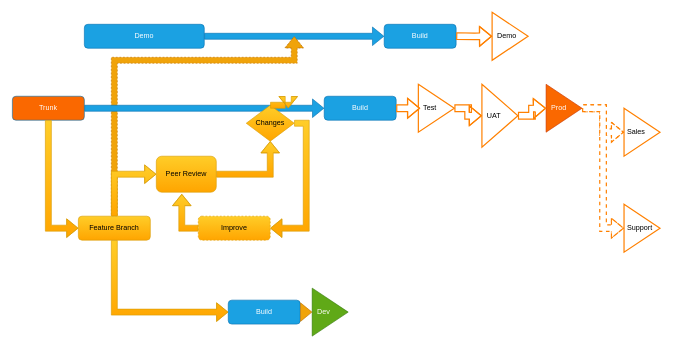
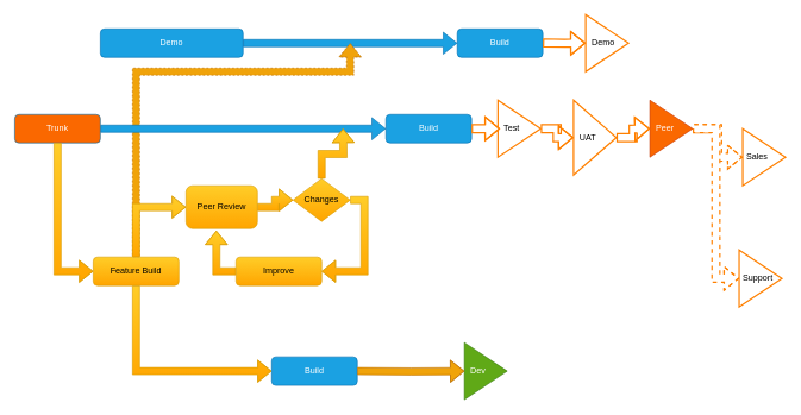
  <mxCell id="0" />
  <mxCell id="1" parent="0" />
  <mxCell id="2" style="edgeStyle=orthogonalEdgeStyle;rounded=0;orthogonalLoop=1;jettySize=auto;html=1;exitX=1;exitY=0.5;exitDx=0;exitDy=0;strokeWidth=1;shape=flexArrow;entryX=0;entryY=0.5;entryDx=0;entryDy=0;fillColor=#1ba1e2;strokeColor=#006EAF;" edge="1" parent="1" source="5" target="12"><mxGeometry relative="1" as="geometry"><mxPoint x="210" y="490" as="sourcePoint" /><mxPoint x="470" y="610" as="targetPoint" /></mxGeometry></mxCell>
  <mxCell id="3" style="edgeStyle=orthogonalEdgeStyle;rounded=0;orthogonalLoop=1;jettySize=auto;html=1;strokeWidth=1;shape=flexArrow;dashed=1;fillColor=#f0a30a;strokeColor=#BD7000;" edge="1" parent="1"><mxGeometry relative="1" as="geometry"><mxPoint x="190" y="360" as="sourcePoint" /><mxPoint x="490" y="60" as="targetPoint" /><Array as="points"><mxPoint x="190" y="100" /><mxPoint x="490" y="100" /></Array></mxGeometry></mxCell>
- <mxCell id="4" value="Feature Branch" style="rounded=1;whiteSpace=wrap;html=1;fontSize=12;glass=0;strokeWidth=1;shadow=0;fillColor=#ffcd28;strokeColor=#d79b00;gradientColor=#ffa500;" vertex="1" parent="1"><mxGeometry x="130" y="360" width="120" height="40" as="geometry" /></mxCell>
+ <mxCell id="4" value="Feature Build" style="rounded=1;whiteSpace=wrap;html=1;fontSize=12;glass=0;strokeWidth=1;shadow=0;fillColor=#ffcd28;strokeColor=#d79b00;gradientColor=#ffa500;" vertex="1" parent="1"><mxGeometry x="130" y="360" width="120" height="40" as="geometry" /></mxCell>
  <mxCell id="5" value="Demo" style="rounded=1;whiteSpace=wrap;html=1;fontSize=12;glass=0;strokeWidth=1;shadow=0;fillColor=#1ba1e2;strokeColor=#006EAF;fontColor=#ffffff;" vertex="1" parent="1"><mxGeometry x="140" y="40" width="200" height="40" as="geometry" /></mxCell>
- <mxCell id="6" value="&amp;nbsp; Prod&amp;nbsp;&amp;nbsp;" style="triangle;whiteSpace=wrap;html=1;fillColor=#fa6800;strokeColor=#C73500;fontColor=#ffffff;align=left;" vertex="1" parent="1"><mxGeometry x="910" y="140" width="60" height="80" as="geometry" /></mxCell>
+ <mxCell id="6" value="&amp;nbsp; Peer&amp;nbsp;&amp;nbsp;" style="triangle;whiteSpace=wrap;html=1;fillColor=#fa6800;strokeColor=#C73500;fontColor=#ffffff;align=left;" vertex="1" parent="1"><mxGeometry x="910" y="140" width="60" height="80" as="geometry" /></mxCell>
  <mxCell id="7" value="&amp;nbsp;Sales&amp;nbsp;&amp;nbsp;" style="triangle;whiteSpace=wrap;html=1;align=left;fontSize=12;strokeColor=#FF8000;strokeWidth=2;" vertex="1" parent="1"><mxGeometry x="1040" y="180" width="60" height="80" as="geometry" /></mxCell>
- <mxCell id="8" value="&amp;nbsp;Support&amp;nbsp;&amp;nbsp;" style="triangle;whiteSpace=wrap;html=1;align=left;fontSize=12;strokeColor=#FF8000;strokeWidth=2;" vertex="1" parent="1"><mxGeometry x="1040" y="340" width="60" height="80" as="geometry" /></mxCell>
+ <mxCell id="8" value="&amp;nbsp;Support&amp;nbsp;&amp;nbsp;" style="triangle;whiteSpace=wrap;html=1;align=left;fontSize=12;strokeColor=#FF8000;strokeWidth=2;" vertex="1" parent="1"><mxGeometry x="1035" y="350" width="60" height="80" as="geometry" /></mxCell>
  <mxCell id="9" value="&amp;nbsp; Demo&amp;nbsp;&amp;nbsp;" style="triangle;whiteSpace=wrap;html=1;align=left;fontSize=12;strokeColor=#FF8000;strokeWidth=2;" vertex="1" parent="1"><mxGeometry x="820" y="20" width="60" height="80" as="geometry" /></mxCell>
  <mxCell id="10" style="edgeStyle=orthogonalEdgeStyle;rounded=0;orthogonalLoop=1;jettySize=auto;html=1;exitX=1;exitY=0.5;exitDx=0;exitDy=0;strokeWidth=1;shape=flexArrow;fillColor=#1ba1e2;strokeColor=#006EAF;" edge="1" parent="1" source="11" target="16"><mxGeometry relative="1" as="geometry" /></mxCell>
  <mxCell id="11" value="Trunk" style="rounded=1;whiteSpace=wrap;html=1;fontSize=12;glass=0;strokeWidth=1;shadow=0;fillColor=#fa6800;strokeColor=#006EAF;fontColor=#ffffff;" vertex="1" parent="1"><mxGeometry x="20" y="160" width="120" height="40" as="geometry" /></mxCell>
  <mxCell id="12" value="Build" style="rounded=1;whiteSpace=wrap;html=1;fontSize=12;glass=0;strokeWidth=1;shadow=0;fillColor=#1ba1e2;strokeColor=#006EAF;fontColor=#ffffff;" vertex="1" parent="1"><mxGeometry x="640" y="40" width="120" height="40" as="geometry" /></mxCell>
- <mxCell id="13" value="&amp;nbsp; Dev" style="triangle;whiteSpace=wrap;html=1;fillColor=#60a917;strokeColor=#2D7600;align=left;fontColor=#ffffff;" vertex="1" parent="1"><mxGeometry x="520" y="480" width="60" height="80" as="geometry" /></mxCell>
+ <mxCell id="13" value="&amp;nbsp; Dev" style="triangle;whiteSpace=wrap;html=1;fillColor=#60a917;strokeColor=#2D7600;align=left;fontColor=#ffffff;" vertex="1" parent="1"><mxGeometry x="650" y="480" width="60" height="80" as="geometry" /></mxCell>
  <mxCell id="14" value="&amp;nbsp; Test&amp;nbsp;&amp;nbsp;" style="triangle;whiteSpace=wrap;html=1;align=left;fontSize=12;strokeColor=#FF8000;strokeWidth=2;" vertex="1" parent="1"><mxGeometry x="697" y="140" width="60" height="80" as="geometry" /></mxCell>
  <mxCell id="15" value="&amp;nbsp; UAT&amp;nbsp;&amp;nbsp;" style="triangle;whiteSpace=wrap;html=1;align=left;fontSize=12;strokeColor=#FF8000;strokeWidth=2;" vertex="1" parent="1"><mxGeometry x="803" y="140" width="60" height="105" as="geometry" /></mxCell>
  <mxCell id="16" value="Build" style="rounded=1;whiteSpace=wrap;html=1;fontSize=12;glass=0;strokeWidth=1;shadow=0;fillColor=#1ba1e2;strokeColor=#006EAF;fontColor=#ffffff;" vertex="1" parent="1"><mxGeometry x="540" y="160" width="120" height="40" as="geometry" /></mxCell>
  <mxCell id="17" value="Peer Review" style="rounded=1;whiteSpace=wrap;html=1;fontSize=12;glass=0;strokeWidth=1;shadow=0;fillColor=#ffcd28;strokeColor=#d79b00;gradientColor=#ffa500;" vertex="1" parent="1"><mxGeometry x="260" y="260" width="100" height="60" as="geometry" /></mxCell>
- <mxCell id="18" value="Improve" style="rounded=1;whiteSpace=wrap;html=1;fontSize=12;glass=0;strokeWidth=1;shadow=0;fillColor=#ffcd28;strokeColor=#d79b00;gradientColor=#ffa500;dashed=1;" vertex="1" parent="1"><mxGeometry x="330" y="360" width="120" height="40" as="geometry" /></mxCell>
- <mxCell id="19" value="Changes" style="rhombus;whiteSpace=wrap;html=1;fillColor=#ffcd28;strokeColor=#d79b00;gradientColor=#ffa500;" vertex="1" parent="1"><mxGeometry x="410" y="175" width="80" height="60" as="geometry" /></mxCell>
+ <mxCell id="18" value="Improve" style="rounded=1;whiteSpace=wrap;html=1;fontSize=12;glass=0;strokeWidth=1;shadow=0;fillColor=#ffcd28;strokeColor=#d79b00;gradientColor=#ffa500;" vertex="1" parent="1"><mxGeometry x="330" y="360" width="120" height="40" as="geometry" /></mxCell>
+ <mxCell id="19" value="Changes" style="rhombus;whiteSpace=wrap;html=1;fillColor=#ffcd28;strokeColor=#d79b00;gradientColor=#ffa500;" vertex="1" parent="1"><mxGeometry x="410" y="250" width="80" height="60" as="geometry" /></mxCell>
  <mxCell id="20" value="Build" style="rounded=1;whiteSpace=wrap;html=1;fontSize=12;glass=0;strokeWidth=1;shadow=0;fillColor=#1ba1e2;strokeColor=#006EAF;fontColor=#ffffff;" vertex="1" parent="1"><mxGeometry x="380" y="500" width="120" height="40" as="geometry" /></mxCell>
  <mxCell id="21" style="edgeStyle=orthogonalEdgeStyle;rounded=0;orthogonalLoop=1;jettySize=auto;html=1;exitX=0.5;exitY=1;exitDx=0;exitDy=0;strokeWidth=1;shape=flexArrow;entryX=0;entryY=0.5;entryDx=0;entryDy=0;fillColor=#ffcd28;strokeColor=#d79b00;gradientColor=#ffa500;" edge="1" parent="1" source="4" target="20"><mxGeometry relative="1" as="geometry"><mxPoint x="20" y="550" as="sourcePoint" /><mxPoint x="320" y="550" as="targetPoint" /></mxGeometry></mxCell>
  <mxCell id="22" style="edgeStyle=orthogonalEdgeStyle;rounded=0;orthogonalLoop=1;jettySize=auto;html=1;strokeWidth=1;shape=flexArrow;entryX=0;entryY=0.5;entryDx=0;entryDy=0;fillColor=#f0a30a;strokeColor=#BD7000;" edge="1" parent="1" target="13"><mxGeometry relative="1" as="geometry"><mxPoint x="500" y="520" as="sourcePoint" /><mxPoint x="390" y="530" as="targetPoint" /></mxGeometry></mxCell>
  <mxCell id="23" style="edgeStyle=orthogonalEdgeStyle;rounded=0;orthogonalLoop=1;jettySize=auto;html=1;exitX=1;exitY=0.5;exitDx=0;exitDy=0;strokeWidth=1;shape=flexArrow;entryX=1;entryY=0.5;entryDx=0;entryDy=0;fillColor=#ffcd28;strokeColor=#d79b00;gradientColor=#ffa500;" edge="1" parent="1" source="19" target="18"><mxGeometry relative="1" as="geometry"><mxPoint x="230" y="370" as="sourcePoint" /><mxPoint x="490" y="490" as="targetPoint" /></mxGeometry></mxCell>
  <mxCell id="24" style="edgeStyle=orthogonalEdgeStyle;rounded=0;orthogonalLoop=1;jettySize=auto;html=1;exitX=0;exitY=0.5;exitDx=0;exitDy=0;strokeWidth=1;shape=flexArrow;entryX=0.425;entryY=1.05;entryDx=0;entryDy=0;entryPerimeter=0;fillColor=#ffcd28;strokeColor=#d79b00;gradientColor=#ffa500;" edge="1" parent="1" source="18" target="17"><mxGeometry relative="1" as="geometry"><mxPoint x="240" y="380" as="sourcePoint" /><mxPoint x="500" y="500" as="targetPoint" /></mxGeometry></mxCell>
  <mxCell id="25" style="edgeStyle=orthogonalEdgeStyle;rounded=0;orthogonalLoop=1;jettySize=auto;html=1;exitX=0.5;exitY=1;exitDx=0;exitDy=0;strokeWidth=1;shape=flexArrow;entryX=0;entryY=0.5;entryDx=0;entryDy=0;fillColor=#ffcd28;strokeColor=#d79b00;gradientColor=#ffa500;" edge="1" parent="1" source="11" target="4"><mxGeometry relative="1" as="geometry"><mxPoint x="160" y="440" as="sourcePoint" /><mxPoint x="420" y="560" as="targetPoint" /></mxGeometry></mxCell>
  <mxCell id="26" style="edgeStyle=orthogonalEdgeStyle;rounded=0;orthogonalLoop=1;jettySize=auto;html=1;exitX=0.5;exitY=0;exitDx=0;exitDy=0;strokeWidth=1;shape=flexArrow;entryX=0;entryY=0.5;entryDx=0;entryDy=0;fillColor=#ffcd28;strokeColor=#d79b00;gradientColor=#ffa500;" edge="1" parent="1" source="4" target="17"><mxGeometry relative="1" as="geometry"><mxPoint x="170" y="450" as="sourcePoint" /><mxPoint x="430" y="570" as="targetPoint" /></mxGeometry></mxCell>
  <mxCell id="27" style="edgeStyle=orthogonalEdgeStyle;rounded=0;orthogonalLoop=1;jettySize=auto;html=1;exitX=0.5;exitY=0;exitDx=0;exitDy=0;strokeWidth=1;shape=flexArrow;fillColor=#ffcd28;strokeColor=#d79b00;gradientColor=#ffa500;" edge="1" parent="1" source="19"><mxGeometry relative="1" as="geometry"><mxPoint x="180" y="460" as="sourcePoint" /><mxPoint x="480" y="180" as="targetPoint" /></mxGeometry></mxCell>
  <mxCell id="28" style="edgeStyle=orthogonalEdgeStyle;rounded=0;orthogonalLoop=1;jettySize=auto;html=1;exitX=1;exitY=0.5;exitDx=0;exitDy=0;strokeWidth=1;shape=flexArrow;fillColor=#ffcd28;strokeColor=#d79b00;gradientColor=#ffa500;" edge="1" parent="1" source="17" target="19"><mxGeometry relative="1" as="geometry"><mxPoint x="190" y="470" as="sourcePoint" /><mxPoint x="450" y="590" as="targetPoint" /></mxGeometry></mxCell>
  <mxCell id="29" style="edgeStyle=orthogonalEdgeStyle;rounded=0;orthogonalLoop=1;jettySize=auto;html=1;exitX=1;exitY=0.5;exitDx=0;exitDy=0;strokeWidth=2;shape=flexArrow;entryX=0;entryY=0.5;entryDx=0;entryDy=0;fontSize=12;fillColor=#ffffff;strokeColor=#FF8000;" edge="1" parent="1" target="9"><mxGeometry relative="1" as="geometry"><mxPoint x="760" y="59.58" as="sourcePoint" /><mxPoint x="1060" y="59.58" as="targetPoint" /></mxGeometry></mxCell>
  <mxCell id="30" style="edgeStyle=orthogonalEdgeStyle;rounded=0;orthogonalLoop=1;jettySize=auto;html=1;strokeWidth=2;shape=flexArrow;exitX=1;exitY=0.5;exitDx=0;exitDy=0;fontSize=12;fillColor=#ffffff;strokeColor=#FF8000;" edge="1" parent="1" source="16"><mxGeometry relative="1" as="geometry"><mxPoint x="680" y="180" as="sourcePoint" /><mxPoint x="700" y="180" as="targetPoint" /></mxGeometry></mxCell>
  <mxCell id="31" style="edgeStyle=orthogonalEdgeStyle;rounded=0;orthogonalLoop=1;jettySize=auto;html=1;exitX=1;exitY=0.5;exitDx=0;exitDy=0;strokeWidth=2;shape=flexArrow;entryX=0;entryY=0.5;entryDx=0;entryDy=0;fontSize=12;fillColor=#ffffff;strokeColor=#FF8000;" edge="1" parent="1" source="14" target="15"><mxGeometry relative="1" as="geometry"><mxPoint x="780" y="79.58" as="sourcePoint" /><mxPoint x="840" y="80" as="targetPoint" /></mxGeometry></mxCell>
  <mxCell id="32" style="edgeStyle=orthogonalEdgeStyle;rounded=0;orthogonalLoop=1;jettySize=auto;html=1;exitX=1;exitY=0.5;exitDx=0;exitDy=0;strokeWidth=2;shape=flexArrow;fontSize=12;fillColor=#ffffff;strokeColor=#FF8000;" edge="1" parent="1" source="15"><mxGeometry relative="1" as="geometry"><mxPoint x="790" y="89.58" as="sourcePoint" /><mxPoint x="910" y="180" as="targetPoint" /></mxGeometry></mxCell>
  <mxCell id="33" style="edgeStyle=orthogonalEdgeStyle;rounded=0;orthogonalLoop=1;jettySize=auto;html=1;exitX=1;exitY=0.5;exitDx=0;exitDy=0;strokeWidth=2;shape=flexArrow;entryX=0;entryY=0.5;entryDx=0;entryDy=0;dashed=1;fontSize=12;fillColor=#ffffff;strokeColor=#FF8000;" edge="1" parent="1" source="6" target="7"><mxGeometry relative="1" as="geometry"><mxPoint x="800" y="99.58" as="sourcePoint" /><mxPoint x="860" y="100" as="targetPoint" /></mxGeometry></mxCell>
  <mxCell id="34" style="edgeStyle=orthogonalEdgeStyle;rounded=0;orthogonalLoop=1;jettySize=auto;html=1;exitX=1;exitY=0.5;exitDx=0;exitDy=0;strokeWidth=2;shape=flexArrow;entryX=0;entryY=0.5;entryDx=0;entryDy=0;dashed=1;fontSize=12;fillColor=#ffffff;strokeColor=#FF8000;" edge="1" parent="1" source="6" target="8"><mxGeometry relative="1" as="geometry"><mxPoint x="810" y="109.58" as="sourcePoint" /><mxPoint x="870" y="110" as="targetPoint" /></mxGeometry></mxCell>
